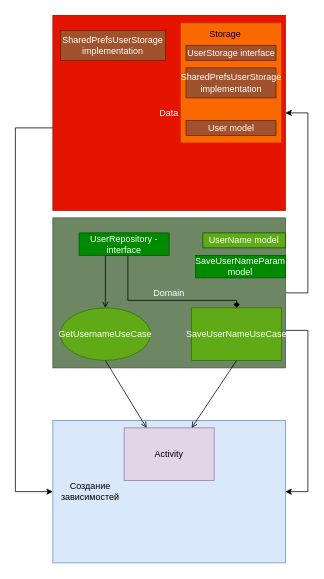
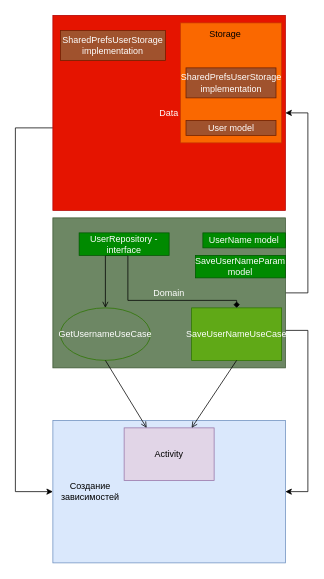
  <mxCell id="0" />
  <mxCell id="1" parent="0" />
  <mxCell id="2" value="" style="rounded=0;whiteSpace=wrap;html=1;fillColor=#dae8fc;strokeColor=#6c8ebf;" vertex="1" parent="1"><mxGeometry x="70" y="560" width="310" height="190" as="geometry" /></mxCell>
  <mxCell id="3" value="Создание зависимостей" style="text;html=1;strokeColor=none;fillColor=none;align=center;verticalAlign=middle;whiteSpace=wrap;rounded=0;" vertex="1" parent="1"><mxGeometry x="90" y="640" width="60" height="30" as="geometry" /></mxCell>
  <mxCell id="4" value="Activity" style="rounded=0;whiteSpace=wrap;html=1;fillColor=#e1d5e7;strokeColor=#9673a6;" vertex="1" parent="1"><mxGeometry x="165" y="570" width="120" height="70" as="geometry" /></mxCell>
  <mxCell id="5" style="edgeStyle=orthogonalEdgeStyle;rounded=0;orthogonalLoop=1;jettySize=auto;html=1;entryX=1;entryY=0.5;entryDx=0;entryDy=0;exitX=1;exitY=0.5;exitDx=0;exitDy=0;" edge="1" parent="1" source="7" target="9"><mxGeometry relative="1" as="geometry"><Array as="points"><mxPoint x="410" y="390" /><mxPoint x="410" y="150" /></Array></mxGeometry></mxCell>
  <mxCell id="6" style="edgeStyle=orthogonalEdgeStyle;rounded=0;orthogonalLoop=1;jettySize=auto;html=1;exitX=1;exitY=0.75;exitDx=0;exitDy=0;entryX=1;entryY=0.5;entryDx=0;entryDy=0;" edge="1" parent="1" source="7" target="2"><mxGeometry relative="1" as="geometry"><Array as="points"><mxPoint x="410" y="440" /><mxPoint x="410" y="655" /></Array></mxGeometry></mxCell>
  <mxCell id="7" value="Domain" style="rounded=0;whiteSpace=wrap;html=1;fillColor=#6d8764;strokeColor=#3A5431;fontColor=#ffffff;" vertex="1" parent="1"><mxGeometry x="70" y="290" width="310" height="200" as="geometry" /></mxCell>
  <mxCell id="8" style="edgeStyle=orthogonalEdgeStyle;rounded=0;orthogonalLoop=1;jettySize=auto;html=1;entryX=0;entryY=0.5;entryDx=0;entryDy=0;" edge="1" parent="1" source="9" target="2"><mxGeometry relative="1" as="geometry"><Array as="points"><mxPoint x="20" y="170" /><mxPoint x="20" y="655" /></Array></mxGeometry></mxCell>
  <mxCell id="9" value="Data" style="rounded=0;whiteSpace=wrap;html=1;fillColor=#e51400;strokeColor=#B20000;fontColor=#ffffff;" vertex="1" parent="1"><mxGeometry x="70" width="310" height="260" as="geometry" y="20" /></mxCell>
- <mxCell id="10" value="GetUsernameUseCase" style="ellipse;whiteSpace=wrap;html=1;fillColor=#60a917;strokeColor=#2D7600;fontColor=#ffffff;" vertex="1" parent="1"><mxGeometry x="80" y="410" width="120" height="70" as="geometry" /></mxCell>
+ <mxCell id="10" value="GetUsernameUseCase" style="ellipse;whiteSpace=wrap;html=1;fillColor=#6d8764;strokeColor=#2D7600;fontColor=#ffffff;" vertex="1" parent="1"><mxGeometry x="80" y="410" width="120" height="70" as="geometry" /></mxCell>
  <mxCell id="11" value="SaveUserNameUseCase" style="whiteSpace=wrap;html=1;fillColor=#60a917;strokeColor=#2D7600;fontColor=#ffffff;rounded=0;" vertex="1" parent="1"><mxGeometry x="255" y="410" width="120" height="70" as="geometry" /></mxCell>
  <mxCell id="12" style="edgeStyle=orthogonalEdgeStyle;rounded=0;orthogonalLoop=1;jettySize=auto;html=1;exitX=0.5;exitY=1;exitDx=0;exitDy=0;endArrow=open;" edge="1" parent="1" source="14" target="10"><mxGeometry relative="1" as="geometry"><Array as="points"><mxPoint x="140" y="340" /></Array></mxGeometry></mxCell>
  <mxCell id="13" style="edgeStyle=orthogonalEdgeStyle;rounded=0;orthogonalLoop=1;jettySize=auto;html=1;exitX=0.5;exitY=1;exitDx=0;exitDy=0;entryX=0.5;entryY=0;entryDx=0;entryDy=0;endArrow=diamond;" edge="1" parent="1" source="14" target="11"><mxGeometry relative="1" as="geometry"><Array as="points"><mxPoint x="170" y="340" /><mxPoint x="170" y="400" /><mxPoint x="315" y="400" /></Array></mxGeometry></mxCell>
  <mxCell id="14" value="UserRepository - interface" style="rounded=0;whiteSpace=wrap;html=1;fillColor=#008a00;fontColor=#ffffff;strokeColor=#005700;" vertex="1" parent="1"><mxGeometry x="105" y="310" width="120" height="30" as="geometry" /></mxCell>
  <mxCell id="15" value="" style="endArrow=open;html=1;rounded=0;entryX=0.25;entryY=0;entryDx=0;entryDy=0;exitX=0.5;exitY=1;exitDx=0;exitDy=0;" edge="1" parent="1" source="10" target="4"><mxGeometry width="50" height="50" relative="1" as="geometry"><mxPoint x="200" y="500" as="sourcePoint" /><mxPoint x="250" y="450" as="targetPoint" /></mxGeometry></mxCell>
  <mxCell id="16" value="" style="endArrow=open;html=1;rounded=0;entryX=0.75;entryY=0;entryDx=0;entryDy=0;exitX=0.5;exitY=1;exitDx=0;exitDy=0;" edge="1" parent="1" source="11" target="4"><mxGeometry width="50" height="50" relative="1" as="geometry"><mxPoint x="150" y="490" as="sourcePoint" /><mxPoint x="205" y="580" as="targetPoint" /></mxGeometry></mxCell>
- <mxCell id="17" value="UserName model" style="rounded=0;whiteSpace=wrap;html=1;fillColor=#60a917;fontColor=#ffffff;strokeColor=#005700;" vertex="1" parent="1"><mxGeometry x="270" y="310" width="110" height="20" as="geometry" /></mxCell>
+ <mxCell id="17" value="UserName model" style="rounded=0;whiteSpace=wrap;html=1;fillColor=#008a00;fontColor=#ffffff;strokeColor=#005700;" vertex="1" parent="1"><mxGeometry x="270" y="310" width="110" height="20" as="geometry" /></mxCell>
  <mxCell id="18" value="SaveUserNameParam model" style="rounded=0;whiteSpace=wrap;html=1;fillColor=#008a00;fontColor=#ffffff;strokeColor=#005700;" vertex="1" parent="1"><mxGeometry x="260" y="340" width="120" height="30" as="geometry" /></mxCell>
  <mxCell id="19" value="" style="rounded=0;whiteSpace=wrap;html=1;fillColor=#fa6800;fontColor=#000000;strokeColor=#C73500;" vertex="1" parent="1"><mxGeometry x="240" y="30" width="135" height="160" as="geometry" /></mxCell>
- <mxCell id="20" value="UserStorage interface" style="rounded=0;whiteSpace=wrap;html=1;fillColor=#a0522d;fontColor=#ffffff;strokeColor=#6D1F00;" vertex="1" parent="1"><mxGeometry x="247.5" y="60" width="120" height="20" as="geometry" /></mxCell>
  <mxCell id="21" value="SharedPrefsUserStorage implementation" style="rounded=0;whiteSpace=wrap;html=1;fillColor=#a0522d;fontColor=#ffffff;strokeColor=#6D1F00;" vertex="1" parent="1"><mxGeometry x="247.5" y="90" width="120" height="40" as="geometry" /></mxCell>
  <mxCell id="22" value="User model" style="rounded=0;whiteSpace=wrap;html=1;fillColor=#a0522d;fontColor=#ffffff;strokeColor=#6D1F00;" vertex="1" parent="1"><mxGeometry x="247.5" y="160" width="120" height="20" as="geometry" /></mxCell>
  <mxCell id="23" value="SharedPrefsUserStorage implementation" style="rounded=0;whiteSpace=wrap;html=1;fillColor=#a0522d;fontColor=#ffffff;strokeColor=#6D1F00;" vertex="1" parent="1"><mxGeometry x="80" y="40" width="140" height="40" as="geometry" /></mxCell>
  <mxCell id="24" value="Storage" style="text;html=1;strokeColor=none;fillColor=none;align=center;verticalAlign=middle;whiteSpace=wrap;rounded=0;" vertex="1" parent="1"><mxGeometry x="270" y="30" width="60" height="30" as="geometry" /></mxCell>
